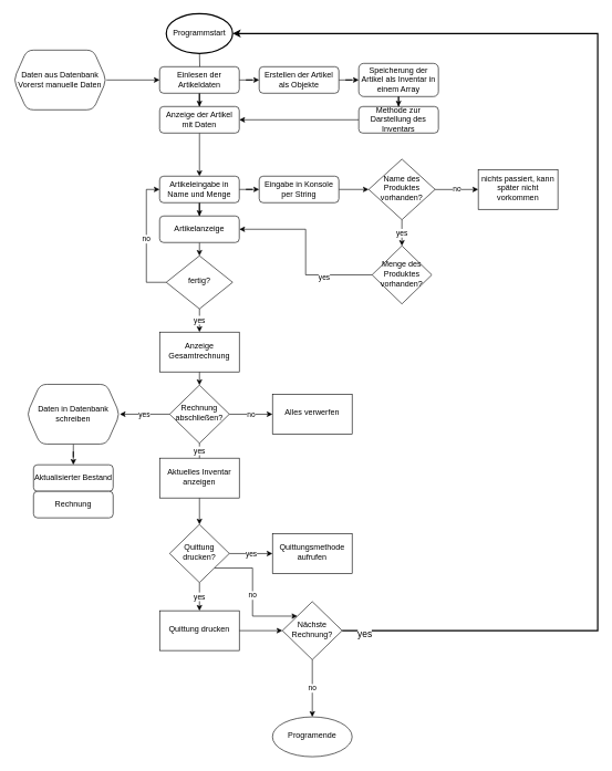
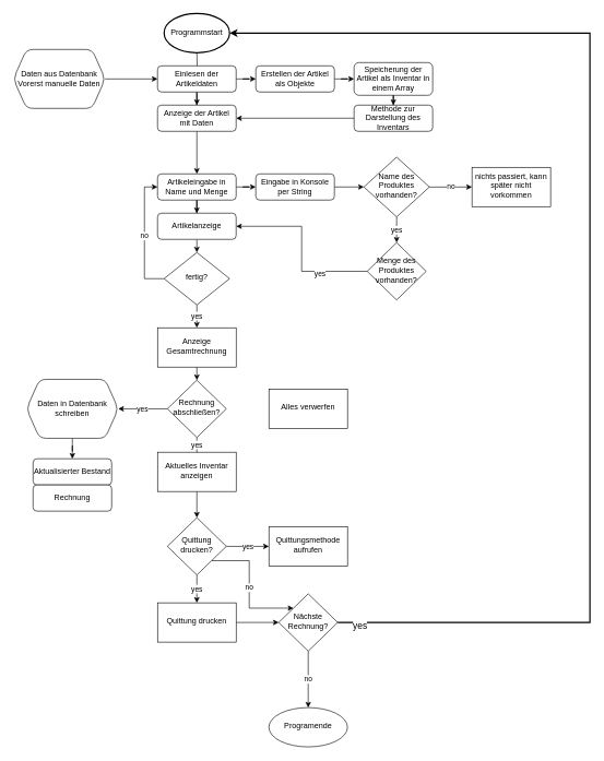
  <mxCell id="0" />
  <mxCell id="1" parent="0" />
  <mxCell id="2" value="" style="edgeStyle=orthogonalEdgeStyle;rounded=0;orthogonalLoop=1;jettySize=auto;html=1;" parent="1" target="8" edge="1"><mxGeometry relative="1" as="geometry"><mxPoint x="300" y="80" as="sourcePoint" /></mxGeometry></mxCell>
  <mxCell id="3" value="no" style="edgeStyle=orthogonalEdgeStyle;rounded=0;orthogonalLoop=1;jettySize=auto;html=1;exitX=0;exitY=0.5;exitDx=0;exitDy=0;entryX=0;entryY=0.5;entryDx=0;entryDy=0;" parent="1" source="5" target="13" edge="1"><mxGeometry relative="1" as="geometry" /></mxCell>
  <mxCell id="4" value="yes" style="edgeStyle=orthogonalEdgeStyle;rounded=0;orthogonalLoop=1;jettySize=auto;html=1;" parent="1" source="5" target="35" edge="1"><mxGeometry relative="1" as="geometry" /></mxCell>
  <mxCell id="5" value="fertig?" style="rhombus;whiteSpace=wrap;html=1;shadow=0;fontFamily=Helvetica;fontSize=12;align=center;strokeWidth=1;spacing=6;spacingTop=-4;" parent="1" vertex="1"><mxGeometry x="250" y="385" width="100" height="80" as="geometry" /></mxCell>
  <mxCell id="6" value="" style="edgeStyle=orthogonalEdgeStyle;rounded=0;orthogonalLoop=1;jettySize=auto;html=1;" parent="1" source="8" target="10" edge="1"><mxGeometry relative="1" as="geometry" /></mxCell>
  <mxCell id="7" value="" style="edgeStyle=orthogonalEdgeStyle;rounded=0;orthogonalLoop=1;jettySize=auto;html=1;" parent="1" source="8" target="20" edge="1"><mxGeometry relative="1" as="geometry" /></mxCell>
  <mxCell id="8" value="Einlesen der Artikeldaten" style="rounded=1;whiteSpace=wrap;html=1;fontSize=12;glass=0;strokeWidth=1;shadow=0;" parent="1" vertex="1"><mxGeometry x="240" y="100" width="120" height="40" as="geometry" /></mxCell>
  <mxCell id="9" value="" style="edgeStyle=orthogonalEdgeStyle;rounded=0;orthogonalLoop=1;jettySize=auto;html=1;" parent="1" source="10" target="13" edge="1"><mxGeometry relative="1" as="geometry" /></mxCell>
  <mxCell id="10" value="Anzeige der Artikel mit Daten" style="rounded=1;whiteSpace=wrap;html=1;fontSize=12;glass=0;strokeWidth=1;shadow=0;" parent="1" vertex="1"><mxGeometry x="240" y="160" width="120" height="40" as="geometry" /></mxCell>
  <mxCell id="11" value="" style="edgeStyle=orthogonalEdgeStyle;rounded=0;orthogonalLoop=1;jettySize=auto;html=1;" parent="1" source="13" target="15" edge="1"><mxGeometry relative="1" as="geometry" /></mxCell>
  <mxCell id="12" value="" style="edgeStyle=orthogonalEdgeStyle;rounded=0;orthogonalLoop=1;jettySize=auto;html=1;" parent="1" source="13" target="26" edge="1"><mxGeometry relative="1" as="geometry" /></mxCell>
  <mxCell id="13" value="Artikeleingabe in Name und Menge" style="rounded=1;whiteSpace=wrap;html=1;fontSize=12;glass=0;strokeWidth=1;shadow=0;" parent="1" vertex="1"><mxGeometry x="240" y="265" width="120" height="40" as="geometry" /></mxCell>
  <mxCell id="14" style="edgeStyle=orthogonalEdgeStyle;rounded=0;orthogonalLoop=1;jettySize=auto;html=1;exitX=0.5;exitY=1;exitDx=0;exitDy=0;entryX=0.5;entryY=0;entryDx=0;entryDy=0;" parent="1" source="15" target="5" edge="1"><mxGeometry relative="1" as="geometry" /></mxCell>
  <mxCell id="15" value="Artikelanzeige" style="rounded=1;whiteSpace=wrap;html=1;fontSize=12;glass=0;strokeWidth=1;shadow=0;" parent="1" vertex="1"><mxGeometry x="240" y="325" width="120" height="40" as="geometry" /></mxCell>
  <mxCell id="16" value="Programmstart" style="strokeWidth=2;html=1;shape=mxgraph.flowchart.start_1;whiteSpace=wrap;" parent="1" vertex="1"><mxGeometry x="250" y="20" width="100" height="60" as="geometry" /></mxCell>
  <mxCell id="17" style="edgeStyle=orthogonalEdgeStyle;rounded=0;orthogonalLoop=1;jettySize=auto;html=1;exitX=1;exitY=0.5;exitDx=0;exitDy=0;" parent="1" source="18" target="8" edge="1"><mxGeometry relative="1" as="geometry" /></mxCell>
  <mxCell id="18" value="Daten aus Datenbank&lt;br&gt;Vorerst manuelle Daten" style="shape=hexagon;perimeter=hexagonPerimeter2;whiteSpace=wrap;html=1;fixedSize=1;rounded=1;glass=0;strokeWidth=1;shadow=0;" parent="1" vertex="1"><mxGeometry x="20" y="75" width="140" height="90" as="geometry" /></mxCell>
  <mxCell id="19" value="" style="edgeStyle=orthogonalEdgeStyle;rounded=0;orthogonalLoop=1;jettySize=auto;html=1;" parent="1" source="20" target="22" edge="1"><mxGeometry relative="1" as="geometry" /></mxCell>
  <mxCell id="20" value="Erstellen der Artikel als Objekte" style="whiteSpace=wrap;html=1;rounded=1;glass=0;strokeWidth=1;shadow=0;" parent="1" vertex="1"><mxGeometry x="390" y="100" width="120" height="40" as="geometry" /></mxCell>
  <mxCell id="21" value="" style="edgeStyle=orthogonalEdgeStyle;rounded=0;orthogonalLoop=1;jettySize=auto;html=1;" parent="1" source="22" target="24" edge="1"><mxGeometry relative="1" as="geometry" /></mxCell>
  <mxCell id="22" value="Speicherung der Artikel als Inventar in einem Array" style="whiteSpace=wrap;html=1;rounded=1;glass=0;strokeWidth=1;shadow=0;" parent="1" vertex="1"><mxGeometry x="540" y="95" width="120" height="50" as="geometry" /></mxCell>
  <mxCell id="23" style="edgeStyle=orthogonalEdgeStyle;rounded=0;orthogonalLoop=1;jettySize=auto;html=1;exitX=0;exitY=0.5;exitDx=0;exitDy=0;entryX=1;entryY=0.5;entryDx=0;entryDy=0;" parent="1" source="24" target="10" edge="1"><mxGeometry relative="1" as="geometry"><Array as="points"><mxPoint x="540" y="180" /></Array></mxGeometry></mxCell>
  <mxCell id="24" value="Methode zur Darstellung des Inventars" style="whiteSpace=wrap;html=1;rounded=1;glass=0;strokeWidth=1;shadow=0;" parent="1" vertex="1"><mxGeometry x="540" y="160" width="120" height="40" as="geometry" /></mxCell>
  <mxCell id="25" style="edgeStyle=orthogonalEdgeStyle;rounded=0;orthogonalLoop=1;jettySize=auto;html=1;exitX=1;exitY=0.5;exitDx=0;exitDy=0;entryX=0;entryY=0.5;entryDx=0;entryDy=0;" parent="1" source="26" target="29" edge="1"><mxGeometry relative="1" as="geometry" /></mxCell>
  <mxCell id="26" value="Eingabe in Konsole per String" style="rounded=1;whiteSpace=wrap;html=1;fontSize=12;glass=0;strokeWidth=1;shadow=0;" parent="1" vertex="1"><mxGeometry x="390" y="265" width="120" height="40" as="geometry" /></mxCell>
  <mxCell id="27" value="no" style="edgeStyle=orthogonalEdgeStyle;rounded=0;orthogonalLoop=1;jettySize=auto;html=1;" parent="1" source="29" target="30" edge="1"><mxGeometry relative="1" as="geometry" /></mxCell>
  <mxCell id="28" value="yes" style="edgeStyle=orthogonalEdgeStyle;rounded=0;orthogonalLoop=1;jettySize=auto;html=1;" parent="1" source="29" target="33" edge="1"><mxGeometry relative="1" as="geometry" /></mxCell>
  <mxCell id="29" value="Name des Produktes vorhanden?" style="rhombus;whiteSpace=wrap;html=1;shadow=0;fontFamily=Helvetica;fontSize=12;align=center;strokeWidth=1;spacing=6;spacingTop=-4;" parent="1" vertex="1"><mxGeometry x="555" y="239.38" width="100" height="91.25" as="geometry" /></mxCell>
  <mxCell id="30" value="nichts passiert, kann später nicht vorkommen" style="whiteSpace=wrap;html=1;shadow=0;strokeWidth=1;spacing=6;spacingTop=-4;" parent="1" vertex="1"><mxGeometry x="720" y="255" width="120" height="60" as="geometry" /></mxCell>
  <mxCell id="31" style="edgeStyle=orthogonalEdgeStyle;rounded=0;orthogonalLoop=1;jettySize=auto;html=1;exitX=0;exitY=0.5;exitDx=0;exitDy=0;entryX=1;entryY=0.5;entryDx=0;entryDy=0;" parent="1" source="33" target="15" edge="1"><mxGeometry relative="1" as="geometry" /></mxCell>
  <mxCell id="32" value="yes" style="edgeLabel;html=1;align=center;verticalAlign=middle;resizable=0;points=[];" vertex="1" connectable="0" parent="31"><mxGeometry x="-0.457" y="4" relative="1" as="geometry"><mxPoint as="offset" /></mxGeometry></mxCell>
  <mxCell id="33" value="Menge des Produktes vorhanden?" style="rhombus;whiteSpace=wrap;html=1;shadow=0;fontFamily=Helvetica;fontSize=12;align=center;strokeWidth=1;spacing=6;spacingTop=-4;" parent="1" vertex="1"><mxGeometry x="560" y="370" width="90" height="87.5" as="geometry" /></mxCell>
  <mxCell id="34" style="edgeStyle=orthogonalEdgeStyle;rounded=0;orthogonalLoop=1;jettySize=auto;html=1;exitX=0.5;exitY=1;exitDx=0;exitDy=0;entryX=0.5;entryY=0;entryDx=0;entryDy=0;" parent="1" source="35" target="38" edge="1"><mxGeometry relative="1" as="geometry" /></mxCell>
  <mxCell id="35" value="Anzeige Gesamtrechnung" style="whiteSpace=wrap;html=1;shadow=0;strokeWidth=1;spacing=6;spacingTop=-4;" parent="1" vertex="1"><mxGeometry x="240" y="500" width="120" height="60" as="geometry" /></mxCell>
- <mxCell id="36" value="no" style="edgeStyle=orthogonalEdgeStyle;rounded=0;orthogonalLoop=1;jettySize=auto;html=1;" parent="1" source="38" target="39" edge="1"><mxGeometry relative="1" as="geometry" /></mxCell>
  <mxCell id="37" value="yes" style="edgeStyle=orthogonalEdgeStyle;rounded=0;orthogonalLoop=1;jettySize=auto;html=1;exitX=0;exitY=0.5;exitDx=0;exitDy=0;entryX=1;entryY=0.5;entryDx=0;entryDy=0;" parent="1" source="38" target="45" edge="1"><mxGeometry relative="1" as="geometry" /></mxCell>
  <mxCell id="38" value="Rechnung abschließen?" style="rhombus;whiteSpace=wrap;html=1;shadow=0;fontFamily=Helvetica;fontSize=12;align=center;strokeWidth=1;spacing=6;spacingTop=-4;" parent="1" vertex="1"><mxGeometry x="255" y="580" width="90" height="87.5" as="geometry" /></mxCell>
  <mxCell id="39" value="Alles verwerfen" style="whiteSpace=wrap;html=1;shadow=0;strokeWidth=1;spacing=6;spacingTop=-4;" parent="1" vertex="1"><mxGeometry x="410" y="593.75" width="120" height="60" as="geometry" /></mxCell>
  <mxCell id="40" value="yes" style="edgeStyle=orthogonalEdgeStyle;rounded=0;orthogonalLoop=1;jettySize=auto;html=1;" parent="1" source="43" target="49" edge="1"><mxGeometry relative="1" as="geometry" /></mxCell>
  <mxCell id="41" value="yes" style="edgeStyle=orthogonalEdgeStyle;rounded=0;orthogonalLoop=1;jettySize=auto;html=1;" parent="1" source="43" target="51" edge="1"><mxGeometry relative="1" as="geometry" /></mxCell>
  <mxCell id="42" value="no" style="edgeStyle=orthogonalEdgeStyle;orthogonalLoop=1;jettySize=auto;html=1;exitX=1;exitY=1;exitDx=0;exitDy=0;entryX=0;entryY=0;entryDx=0;entryDy=0;strokeColor=default;rounded=0;" edge="1" parent="1" source="43" target="55"><mxGeometry relative="1" as="geometry"><Array as="points"><mxPoint x="380" y="856" /><mxPoint x="380" y="928" /></Array></mxGeometry></mxCell>
  <mxCell id="43" value="Quittung drucken?" style="rhombus;whiteSpace=wrap;html=1;shadow=0;fontFamily=Helvetica;fontSize=12;align=center;strokeWidth=1;spacing=6;spacingTop=-4;" parent="1" vertex="1"><mxGeometry x="255" y="790" width="90" height="87.5" as="geometry" /></mxCell>
  <mxCell id="44" value="" style="edgeStyle=orthogonalEdgeStyle;rounded=0;orthogonalLoop=1;jettySize=auto;html=1;" parent="1" source="45" target="57" edge="1"><mxGeometry relative="1" as="geometry" /></mxCell>
  <mxCell id="45" value="Daten in Datenbank schreiben" style="shape=hexagon;perimeter=hexagonPerimeter2;whiteSpace=wrap;html=1;fixedSize=1;rounded=1;glass=0;strokeWidth=1;shadow=0;" parent="1" vertex="1"><mxGeometry x="40" y="578.75" width="140" height="90" as="geometry" /></mxCell>
  <mxCell id="46" style="edgeStyle=orthogonalEdgeStyle;rounded=0;orthogonalLoop=1;jettySize=auto;html=1;exitX=0.5;exitY=1;exitDx=0;exitDy=0;entryX=0.5;entryY=0;entryDx=0;entryDy=0;" parent="1" source="47" target="43" edge="1"><mxGeometry relative="1" as="geometry" /></mxCell>
  <mxCell id="47" value="Aktuelles Inventar anzeigen" style="whiteSpace=wrap;html=1;shadow=0;strokeWidth=1;spacing=6;spacingTop=-4;" parent="1" vertex="1"><mxGeometry x="240" y="690" width="120" height="60" as="geometry" /></mxCell>
  <mxCell id="48" value="yes" style="edgeStyle=orthogonalEdgeStyle;rounded=0;orthogonalLoop=1;jettySize=auto;html=1;exitX=0.5;exitY=1;exitDx=0;exitDy=0;entryX=0.5;entryY=0;entryDx=0;entryDy=0;endArrow=none;" parent="1" source="38" target="47" edge="1"><mxGeometry relative="1" as="geometry"><mxPoint x="300" y="667.5" as="sourcePoint" /><mxPoint x="300" y="760" as="targetPoint" /></mxGeometry></mxCell>
  <mxCell id="49" value="Quittungsmethode aufrufen" style="whiteSpace=wrap;html=1;shadow=0;strokeWidth=1;spacing=6;spacingTop=-4;" parent="1" vertex="1"><mxGeometry x="410" y="803.75" width="120" height="60" as="geometry" /></mxCell>
  <mxCell id="50" style="edgeStyle=orthogonalEdgeStyle;rounded=0;orthogonalLoop=1;jettySize=auto;html=1;exitX=1;exitY=0.5;exitDx=0;exitDy=0;entryX=0;entryY=0.5;entryDx=0;entryDy=0;" parent="1" source="51" target="55" edge="1"><mxGeometry relative="1" as="geometry" /></mxCell>
  <mxCell id="51" value="Quittung drucken" style="whiteSpace=wrap;html=1;shadow=0;strokeWidth=1;spacing=6;spacingTop=-4;" parent="1" vertex="1"><mxGeometry x="240" y="920" width="120" height="60" as="geometry" /></mxCell>
  <mxCell id="52" value="no" style="edgeStyle=orthogonalEdgeStyle;rounded=0;orthogonalLoop=1;jettySize=auto;html=1;exitX=0.5;exitY=1;exitDx=0;exitDy=0;entryX=0.5;entryY=0;entryDx=0;entryDy=0;" parent="1" source="55" target="56" edge="1"><mxGeometry relative="1" as="geometry" /></mxCell>
  <mxCell id="53" style="edgeStyle=orthogonalEdgeStyle;rounded=0;orthogonalLoop=1;jettySize=auto;html=1;exitX=1;exitY=0.5;exitDx=0;exitDy=0;entryX=1;entryY=0.5;entryDx=0;entryDy=0;entryPerimeter=0;fontSize=14;spacing=2;strokeWidth=2;" parent="1" source="55" target="16" edge="1"><mxGeometry relative="1" as="geometry"><Array as="points"><mxPoint x="900" y="950" /><mxPoint x="900" y="50" /></Array></mxGeometry></mxCell>
  <mxCell id="54" value="yes" style="edgeLabel;html=1;align=center;verticalAlign=middle;resizable=0;points=[];fontSize=14;" parent="53" vertex="1" connectable="0"><mxGeometry x="-0.964" y="-5" relative="1" as="geometry"><mxPoint as="offset" /></mxGeometry></mxCell>
  <mxCell id="55" value="Nächste Rechnung?" style="rhombus;whiteSpace=wrap;html=1;shadow=0;fontFamily=Helvetica;fontSize=12;align=center;strokeWidth=1;spacing=6;spacingTop=-4;" parent="1" vertex="1"><mxGeometry x="425" y="906.25" width="90" height="87.5" as="geometry" /></mxCell>
  <mxCell id="56" value="Programende" style="ellipse;whiteSpace=wrap;html=1;shadow=0;strokeWidth=1;spacing=6;spacingTop=-4;" parent="1" vertex="1"><mxGeometry x="410" y="1080" width="120" height="60" as="geometry" /></mxCell>
  <mxCell id="57" value="Aktualisierter Bestand" style="whiteSpace=wrap;html=1;rounded=1;glass=0;strokeWidth=1;shadow=0;" parent="1" vertex="1"><mxGeometry x="50" y="700" width="120" height="40" as="geometry" /></mxCell>
  <mxCell id="58" value="Rechnung" style="whiteSpace=wrap;html=1;rounded=1;glass=0;strokeWidth=1;shadow=0;" parent="1" vertex="1"><mxGeometry x="50" y="740" width="120" height="40" as="geometry" /></mxCell>
